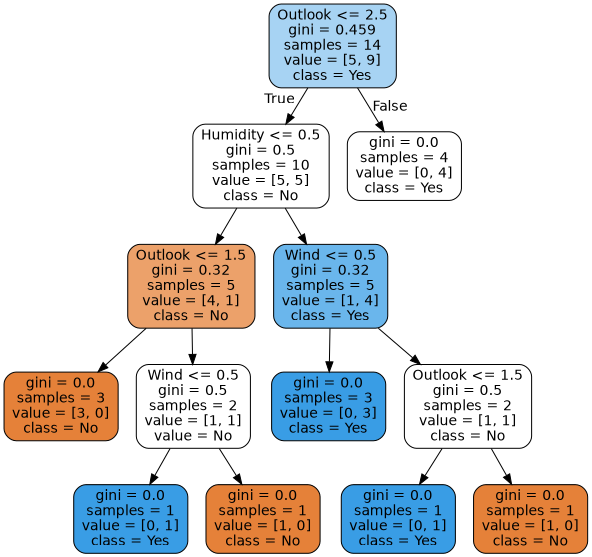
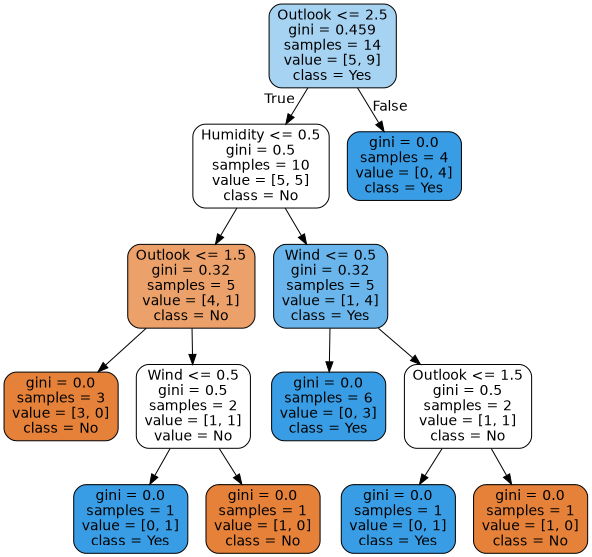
  digraph {
    node [color=black fillcolor="#399de5ff" fontname=helvetica shape=box style="filled, rounded"]
    edge [fontname=helvetica]
    n1 [fillcolor="#399de571" label="Outlook <= 2.5\ngini = 0.459\nsamples = 14\nvalue = [5, 9]\nclass = Yes"]
    n2 [fillcolor="#e5813900" label="Humidity <= 0.5\ngini = 0.5\nsamples = 10\nvalue = [5, 5]\nclass = No"]
-   n3 [fillcolor="#e5813900" label="gini = 0.0\nsamples = 4\nvalue = [0, 4]\nclass = Yes"]
+   n3 [label="gini = 0.0\nsamples = 4\nvalue = [0, 4]\nclass = Yes"]
    n4 [fillcolor="#e58139bf" label="Outlook <= 1.5\ngini = 0.32\nsamples = 5\nvalue = [4, 1]\nclass = No"]
    n5 [fillcolor="#399de5bf" label="Wind <= 0.5\ngini = 0.32\nsamples = 5\nvalue = [1, 4]\nclass = Yes"]
    n6 [fillcolor="#e58139ff" label="gini = 0.0\nsamples = 3\nvalue = [3, 0]\nclass = No"]
    n7 [fillcolor="#e5813900" label="Wind <= 0.5\ngini = 0.5\nsamples = 2\nvalue = [1, 1]\nvalue = No"]
-   n8 [label="gini = 0.0\nsamples = 3\nvalue = [0, 3]\nclass = Yes"]
+   n8 [label="gini = 0.0\nsamples = 6\nvalue = [0, 3]\nclass = Yes"]
    n9 [fillcolor="#e5813900" label="Outlook <= 1.5\ngini = 0.5\nsamples = 2\nvalue = [1, 1]\nclass = No"]
    n10 [label="gini = 0.0\nsamples = 1\nvalue = [0, 1]\nclass = Yes"]
    n11 [fillcolor="#e58139ff" label="gini = 0.0\nsamples = 1\nvalue = [1, 0]\nclass = No"]
    n12 [label="gini = 0.0\nsamples = 1\nvalue = [0, 1]\nclass = Yes"]
    n13 [fillcolor="#e58139ff" label="gini = 0.0\nsamples = 1\nvalue = [1, 0]\nclass = No"]
    n1 -> n2 [headlabel=True labelangle=45 labeldistance=2.5]
    n1 -> n3 [headlabel=False labelangle=-45 labeldistance=2.5]
    n2 -> n4
    n2 -> n5
    n4 -> n6
    n4 -> n7
    n5 -> n8
    n5 -> n9
    n7 -> n10
    n7 -> n11
    n9 -> n12
    n9 -> n13
  }
